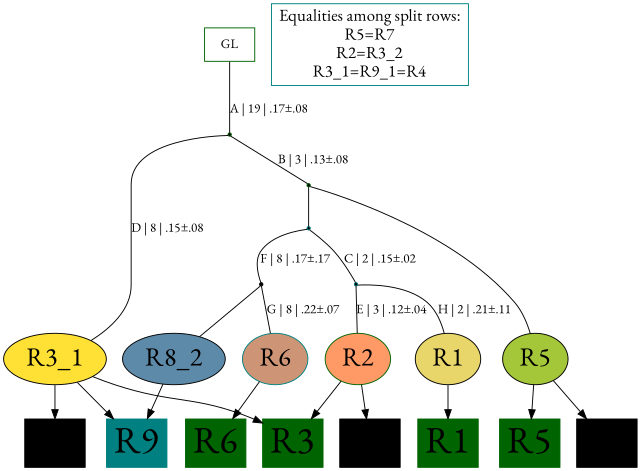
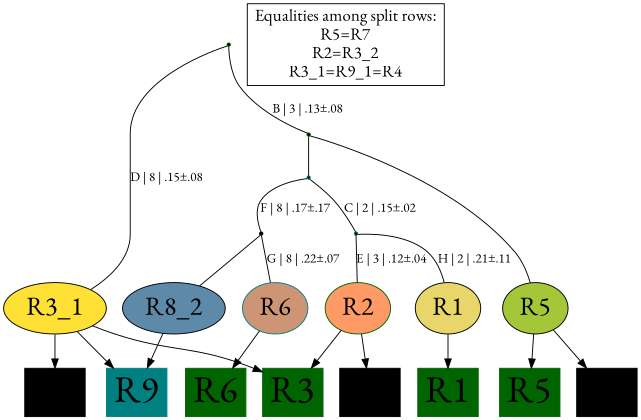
  digraph {
    fontname="EB Garamond"
    node [color=black fontname="EB Garamond" fontsize=40 shape=box style=filled]
    edge [arrowhead=none fontname="EB Garamond"]
    n1 [fillcolor="#a4c639" fontsize=28 label=R5 shape=oval]
    n2 [color=teal fillcolor="#cd9575" fontsize=28 label=R6 shape=oval]
    n3 [fillcolor="#e9d66b" fontsize=28 label=R1 shape=oval]
    n4 [color=darkgreen fillcolor="#ff9966" fontsize=28 label=R2 shape=oval]
    n5 [fillcolor="#ffe135" fontsize=28 label=R3_1 shape=oval]
    n6 [fillcolor="#5d8aa8" fontsize=28 label=R8_2 shape=oval]
    n7 [color=darkgreen label=R5]
    n8 [label=R7]
    n9 [color=darkgreen label=R6]
    n10 [color=darkgreen label=R1]
    n11 [label=R2]
    n12 [color=darkgreen label=R3]
    n13 [color=teal label=R9]
    n14 [label=R4]
-   n15 [color=teal fontsize=18 label="Equalities among split rows:\nR5=R7\nR2=R3_2\nR3_1=R9_1=R4\n" style=""]
+   n15 [fontsize=18 label="Equalities among split rows:\nR5=R7\nR2=R3_2\nR3_1=R9_1=R4\n" style=""]
    Int1 [color=teal fillcolor=black shape=point fontsize=""]
    Int2 [fillcolor=black shape=point fontsize=""]
    Int3 [color=teal fillcolor=black shape=point fontsize=""]
    Int4 [color=darkgreen fillcolor=black shape=point fontsize=""]
    Int5 [color=darkgreen fillcolor=black shape=point fontsize=""]
-   n21 [color=darkgreen fillcolor=white label=GL fontsize=""]
    subgraph sub_1 {
      rank=same
      n1
      n2
      n3
      n4
      n5
      n6
    }
    n1 -> n7 [arrowhead=normal]
    n1 -> n8 [arrowhead=normal]
    n2 -> n9 [arrowhead=normal]
    n3 -> n10 [arrowhead=normal]
    n4 -> n11 [arrowhead=normal]
    n4 -> n12 [arrowhead=normal]
    n5 -> n12 [arrowhead=normal]
    n5 -> n13 [arrowhead=normal]
    n5 -> n14 [arrowhead=normal]
    n6 -> n13 [arrowhead=normal]
    Int1 -> n3 [label="H | 2 | .21±.11"]
    Int1 -> n4 [label="E | 3 | .12±.04"]
    Int2 -> n2 [label="G | 8 | .22±.07"]
    Int2 -> n6
    Int3 -> Int1 [label="C | 2 | .15±.02"]
    Int3 -> Int2 [label="F | 8 | .17±.17"]
    Int4 -> n1
    Int4 -> Int3
    Int5 -> n5 [label="D | 8 | .15±.08"]
    Int5 -> Int4 [label="B | 3 | .13±.08"]
-   n21 -> Int5 [label="A | 19 | .17±.08"]
  }
